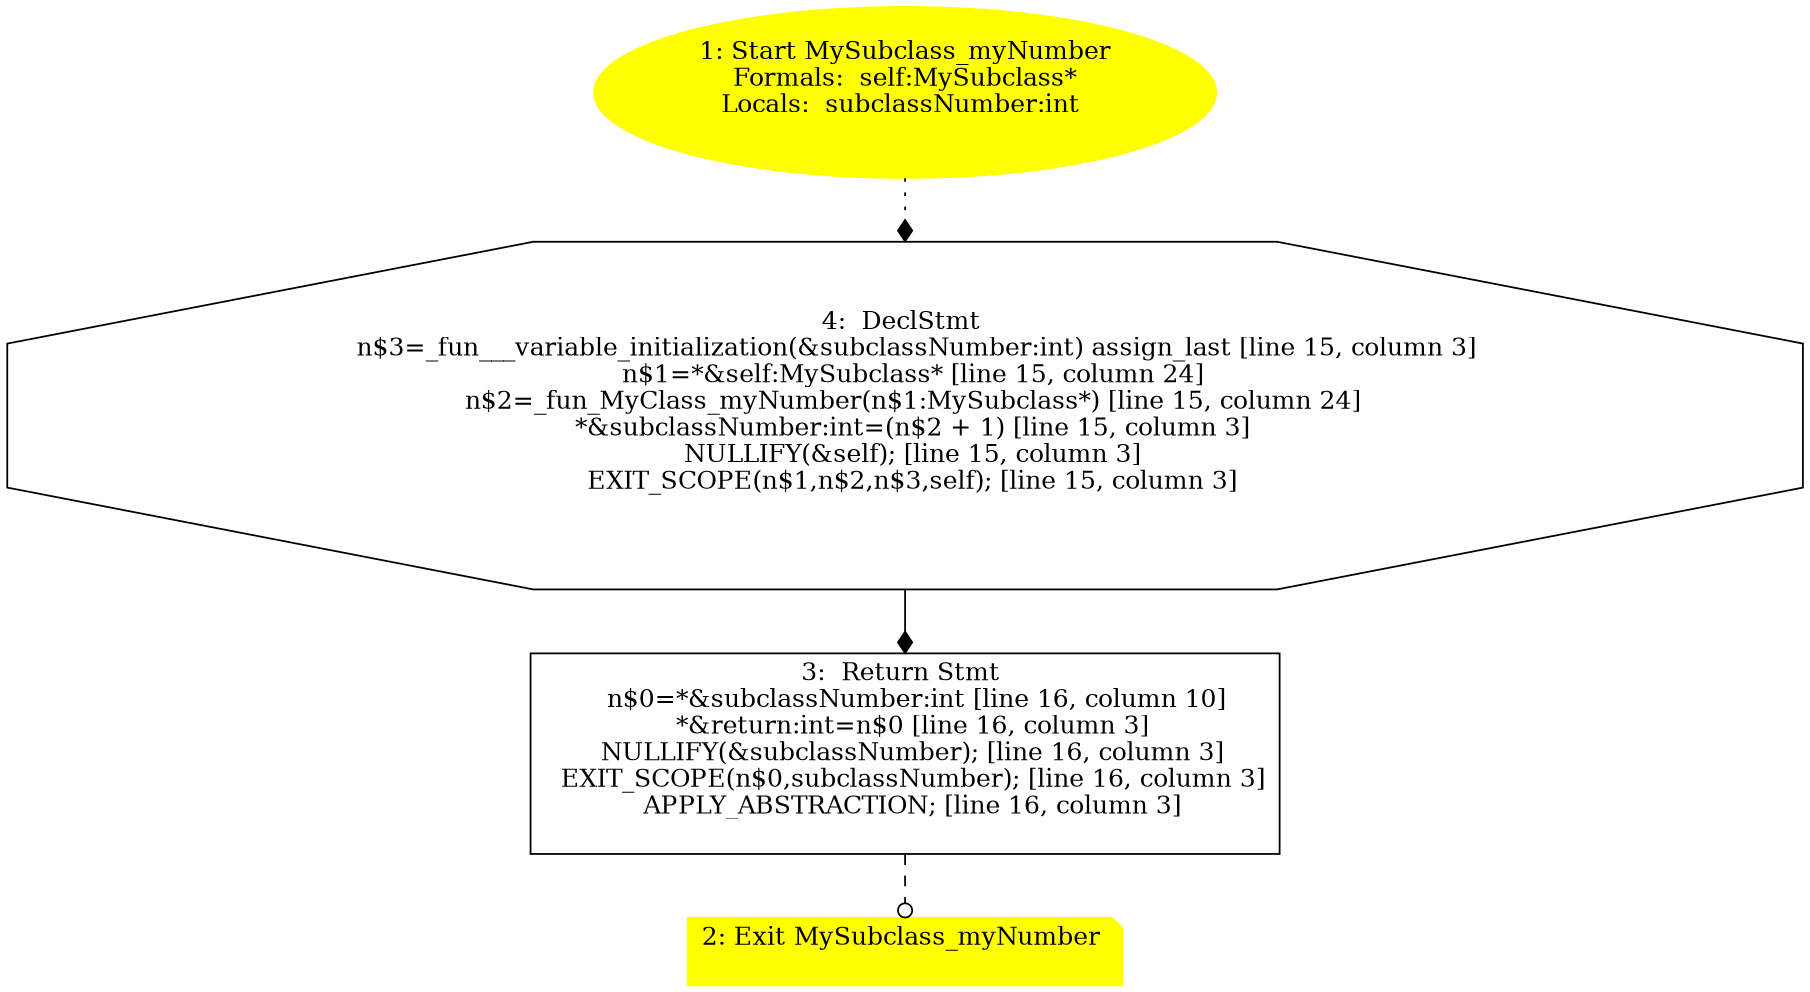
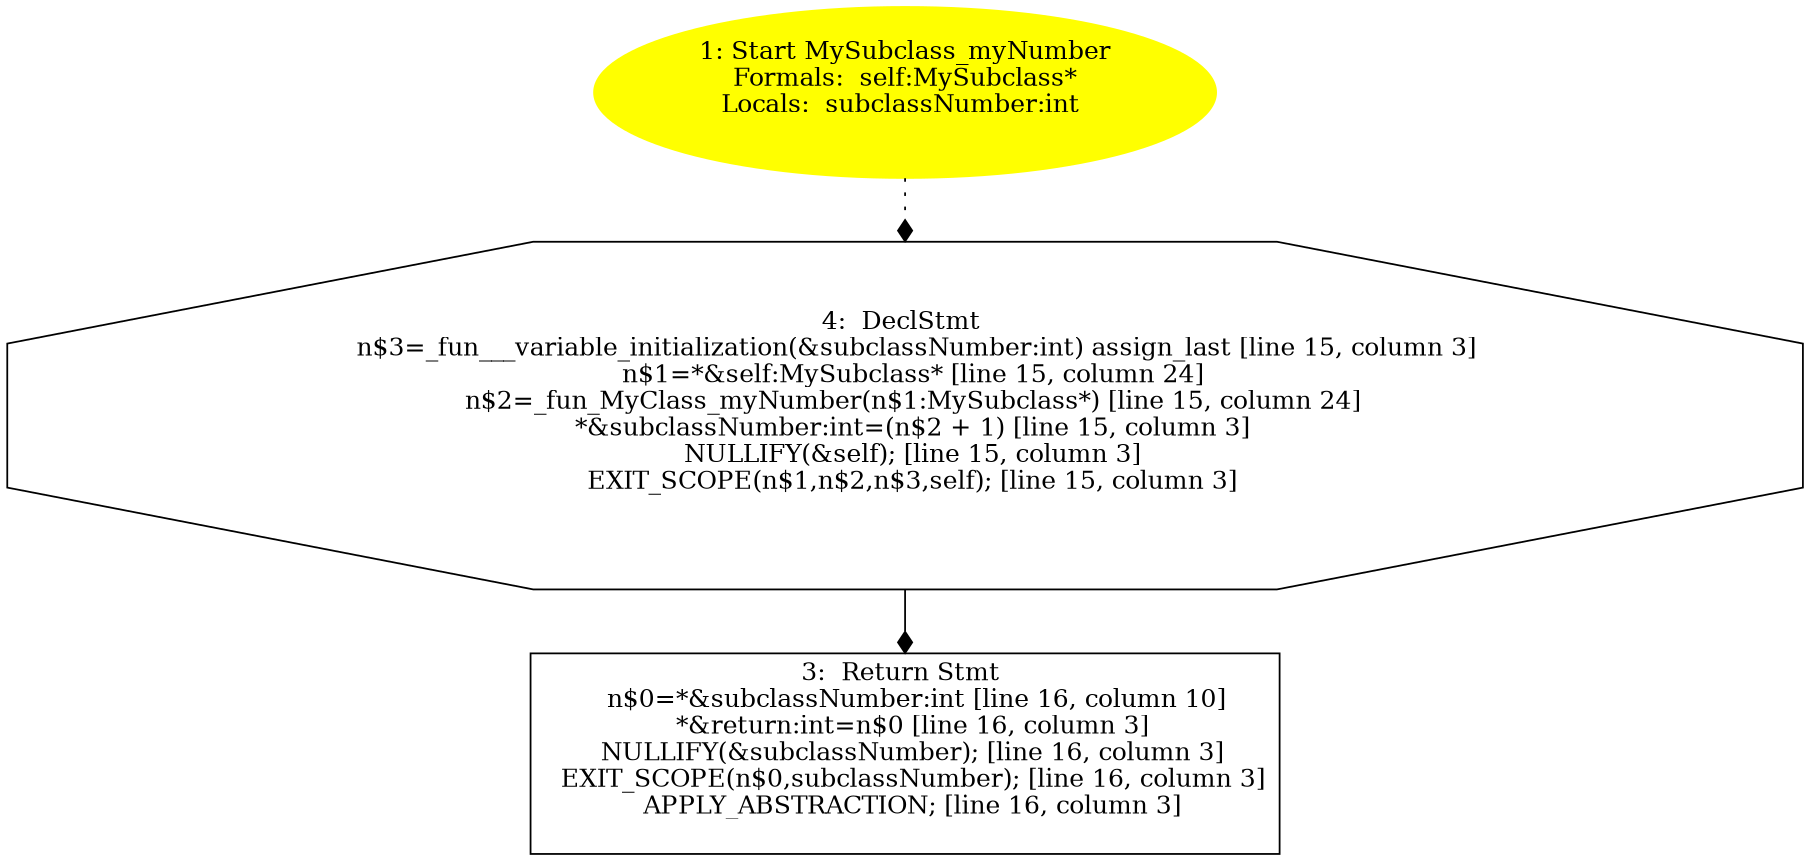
  digraph {
    edge [arrowhead=diamond]
    n1 [color=yellow label="1: Start MySubclass_myNumber\nFormals:  self:MySubclass*\nLocals:  subclassNumber:int \n  " style=filled shape=ellipse]
    n2 [label="4:  DeclStmt \n   n$3=_fun___variable_initialization(&subclassNumber:int) assign_last [line 15, column 3]\n  n$1=*&self:MySubclass* [line 15, column 24]\n  n$2=_fun_MyClass_myNumber(n$1:MySubclass*) [line 15, column 24]\n  *&subclassNumber:int=(n$2 + 1) [line 15, column 3]\n  NULLIFY(&self); [line 15, column 3]\n  EXIT_SCOPE(n$1,n$2,n$3,self); [line 15, column 3]\n " shape=octagon]
    n3 [label="3:  Return Stmt \n   n$0=*&subclassNumber:int [line 16, column 10]\n  *&return:int=n$0 [line 16, column 3]\n  NULLIFY(&subclassNumber); [line 16, column 3]\n  EXIT_SCOPE(n$0,subclassNumber); [line 16, column 3]\n  APPLY_ABSTRACTION; [line 16, column 3]\n " shape=box]
-   n4 [color=yellow label="2: Exit MySubclass_myNumber \n  " style=filled shape=note]
    n1 -> n2 [style=dotted]
    n2 -> n3 [style=solid]
-   n3 -> n4 [style=dashed arrowhead=odot]
  }
